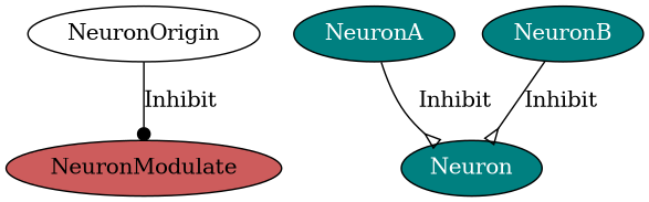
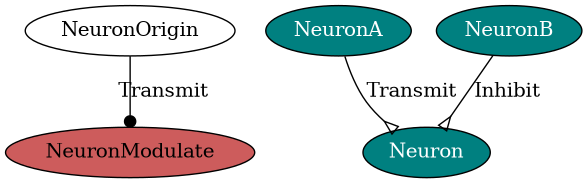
  digraph {
    node [fillcolor=teal fontcolor=white style=filled]
    edge [arrowhead=invempty]
    n1 [fillcolor=white fontcolor=black label=NeuronOrigin]
    n2 [fillcolor=indianred fontcolor=black label=NeuronModulate]
    n3 [label=NeuronA]
    n4 [label=Neuron]
    n5 [label=NeuronB]
-   n1 -> n2 [arrowhead=dot label=Inhibit]
-   n3 -> n4 [label=Inhibit]
+   n1 -> n2 [arrowhead=dot label=Transmit]
+   n3 -> n4 [label=Transmit]
    n5 -> n4 [label=Inhibit]
  }
